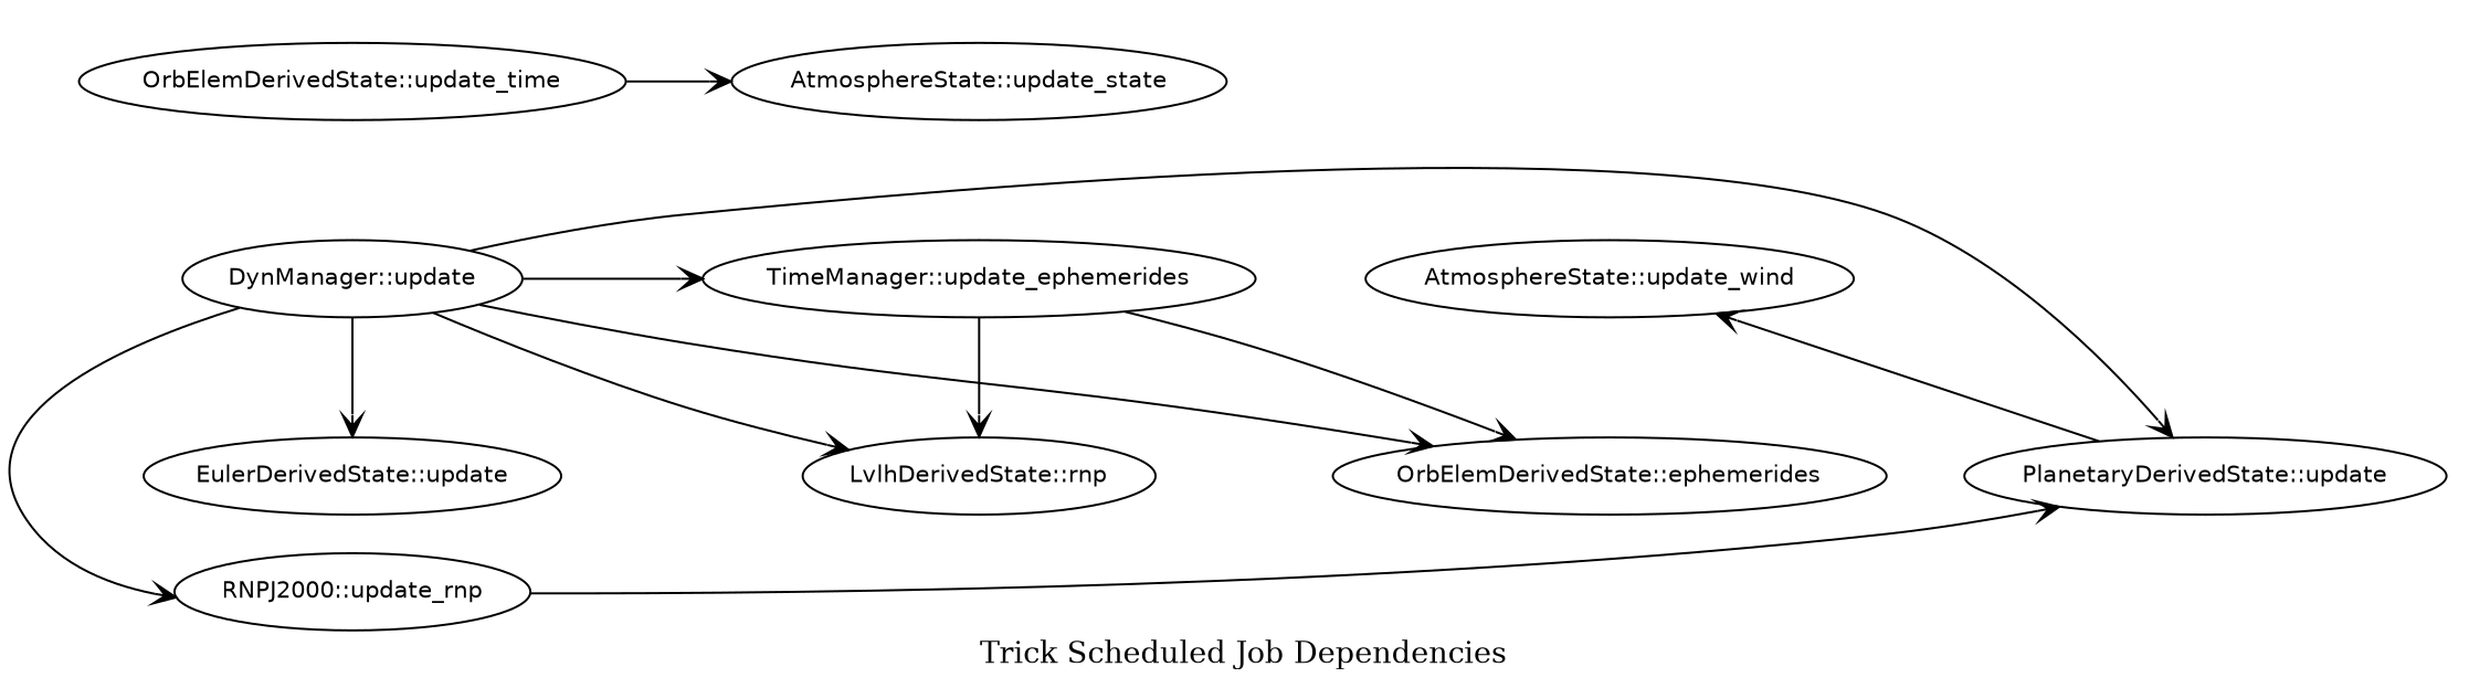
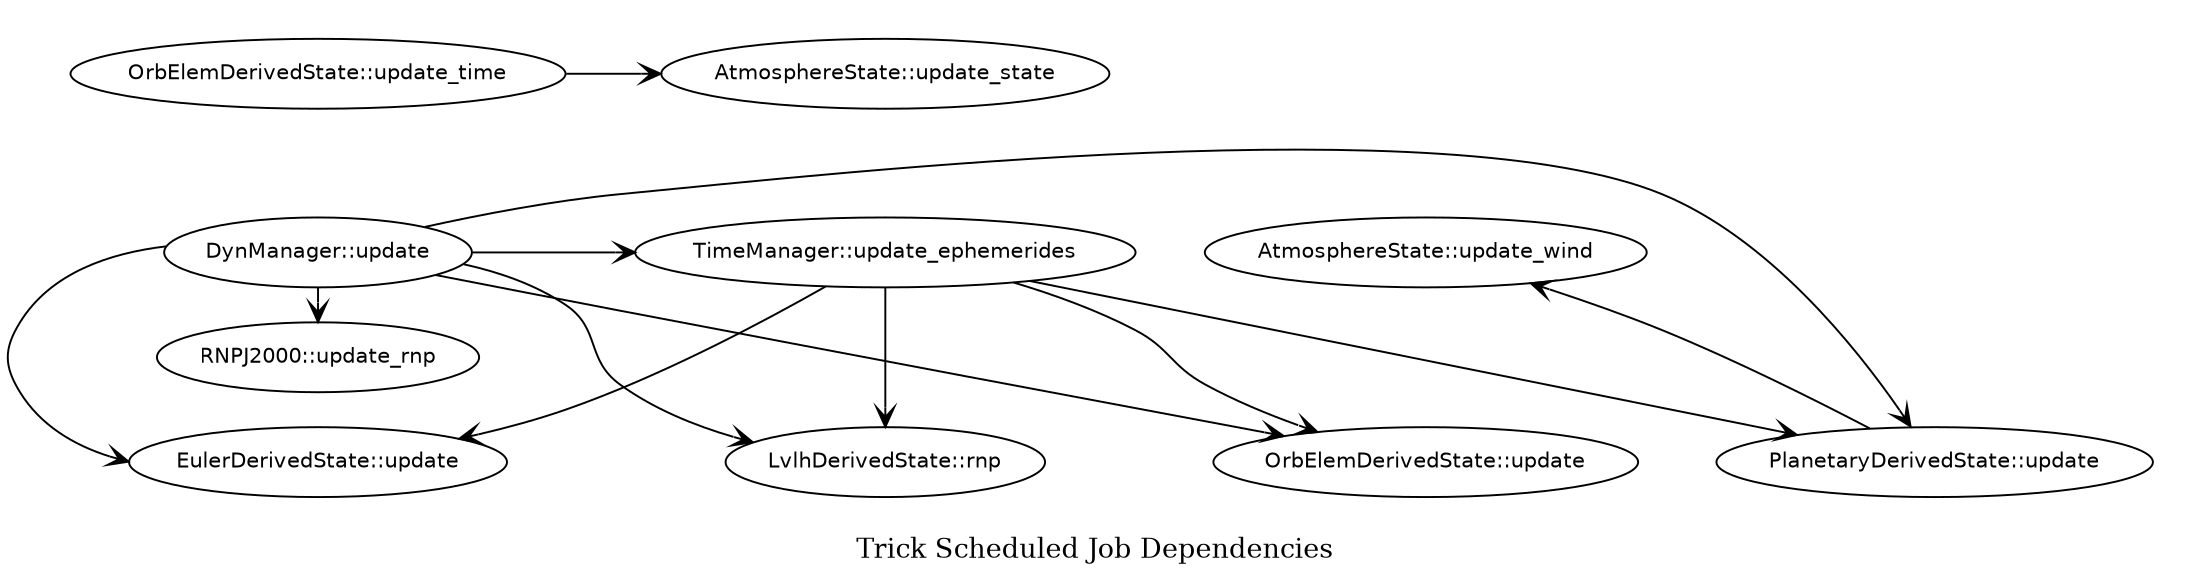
  digraph {
    color=white
    compound=true
    label="Trick Scheduled Job Dependencies"
    pencolor=black
    rankdir=LR
    style=rounded
    node [fontname=Helvetica fontsize=11 group=state]
    edge [arrowhead=vee fontname=Helvetica fontsize=11]
    n1 [group=time label="RNPJ2000::update_rnp"]
    n2 [group=manager label="DynManager::update"]
    n3 [label="EulerDerivedState::update"]
    n4 [group=time label="OrbElemDerivedState::update_time"]
    n5 [group=time label="AtmosphereState::update_state"]
    n6 [group=manager label="TimeManager::update_ephemerides"]
    n7 [group=manager label="AtmosphereState::update_wind"]
    n8 [label="LvlhDerivedState::rnp"]
-   n9 [label="OrbElemDerivedState::ephemerides"]
+   n9 [label="OrbElemDerivedState::update"]
    n10 [label="PlanetaryDerivedState::update"]
    subgraph sub_1 {
      rank=same
      n1
      n2
      n3
    }
    subgraph cluster_2 {
      label=""
      pencolor=white
      n4
      n5
    }
    subgraph cluster_3 {
      label=""
      pencolor=white
      n6
      n7
    }
    subgraph cluster_4 {
      label=""
      pencolor=white
      n8
      n9
      n10
    }
    n2 -> n1
    n2 -> n3
    n2 -> n6
    n2 -> n8
    n2 -> n9
    n2 -> n10
    n3 -> n8 [style=invis]
    n4 -> n5
+   n6 -> n3
    n6 -> n7 [style=invis]
    n6 -> n8
    n6 -> n9
-   n1 -> n10
+   n6 -> n10
    n8 -> n9 [style=invis]
    n9 -> n10 [style=invis]
    n10 -> n7
  }
